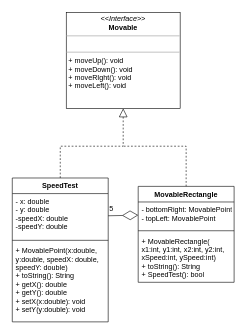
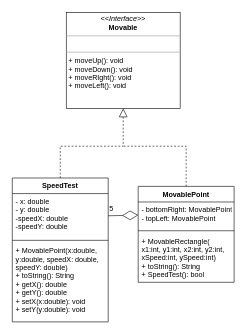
  <mxCell id="0" />
  <mxCell id="1" parent="0" />
  <mxCell id="2" value="&lt;p style=&quot;margin:0px;margin-top:4px;text-align:center;&quot;&gt;&lt;i&gt;&amp;lt;&amp;lt;Interface&amp;gt;&amp;gt;&lt;/i&gt;&lt;br&gt;&lt;b&gt;Movable&lt;/b&gt;&lt;/p&gt;&lt;hr size=&quot;1&quot;&gt;&lt;p style=&quot;margin:0px;margin-left:4px;&quot;&gt;&lt;br&gt;&lt;/p&gt;&lt;hr size=&quot;1&quot;&gt;&lt;p style=&quot;margin:0px;margin-left:4px;&quot;&gt;+ moveUp(): void&lt;br&gt;+ moveDown(): void&lt;/p&gt;&lt;p style=&quot;margin:0px;margin-left:4px;&quot;&gt;+ moveRIght(): void&lt;/p&gt;&lt;p style=&quot;margin:0px;margin-left:4px;&quot;&gt;+ moveLeft(): void&lt;/p&gt;" style="verticalAlign=top;align=left;overflow=fill;fontSize=12;fontFamily=Helvetica;html=1;rounded=0;shadow=0;comic=0;labelBackgroundColor=none;strokeWidth=1" parent="1" vertex="1"><mxGeometry x="110" y="20" width="190" height="160" as="geometry" /></mxCell>
  <mxCell id="3" value="" style="endArrow=block;dashed=1;endFill=0;endSize=12;html=1;rounded=0;entryX=0.5;entryY=1;entryDx=0;entryDy=0;exitDx=0;exitDy=0;startArrow=none;exitX=0.5;exitY=0;" parent="1" source="5" target="2" edge="1"><mxGeometry width="160" relative="1" as="geometry"><mxPoint x="100" y="333" as="sourcePoint" /><mxPoint x="210" y="243" as="targetPoint" /><Array as="points"><mxPoint x="100" y="243" /><mxPoint x="150" y="243" /><mxPoint x="205" y="243" /></Array></mxGeometry></mxCell>
  <mxCell id="4" value="" style="endArrow=none;dashed=1;endFill=0;endSize=12;html=1;rounded=0;entryX=0.5;entryY=0;entryDx=0;entryDy=0;exitX=0.5;exitY=0;exitDx=0;exitDy=0;" parent="1" source="9" edge="1"><mxGeometry width="160" relative="1" as="geometry"><mxPoint x="310" y="333" as="sourcePoint" /><mxPoint x="205" y="243" as="targetPoint" /><Array as="points"><mxPoint x="310" y="243" /></Array></mxGeometry></mxCell>
  <mxCell id="5" value="SpeedTest" style="swimlane;fontStyle=1;align=center;verticalAlign=top;childLayout=stackLayout;horizontal=1;startSize=26;horizontalStack=0;resizeParent=1;resizeParentMax=0;resizeLast=0;collapsible=1;marginBottom=0;" parent="1" vertex="1"><mxGeometry x="20" y="296" width="160" height="240" as="geometry" /></mxCell>
  <mxCell id="6" value="- x: double&#10;- y: double&#10;-speedX: double&#10;-speedY: double" style="text;strokeColor=none;fillColor=none;align=left;verticalAlign=top;spacingLeft=4;spacingRight=4;overflow=hidden;rotatable=0;points=[[0,0.5],[1,0.5]];portConstraint=eastwest;" parent="5" vertex="1"><mxGeometry y="26" width="160" height="74" as="geometry" /></mxCell>
  <mxCell id="7" value="" style="line;strokeWidth=1;fillColor=none;align=left;verticalAlign=middle;spacingTop=-1;spacingLeft=3;spacingRight=3;rotatable=0;labelPosition=right;points=[];portConstraint=eastwest;strokeColor=inherit;" parent="5" vertex="1"><mxGeometry y="100" width="160" height="8" as="geometry" /></mxCell>
  <mxCell id="8" value="+ MovablePoint(x:double,&#10;y:double, speedX: double,&#10;speedY: double)&#10;+ toString(): String&#10;+ getX(): double&#10;+ getY(): double&#10;+ setX(x:double): void&#10;+ setY(y:double): void" style="text;strokeColor=none;fillColor=none;align=left;verticalAlign=top;spacingLeft=4;spacingRight=4;overflow=hidden;rotatable=0;points=[[0,0.5],[1,0.5]];portConstraint=eastwest;" parent="5" vertex="1"><mxGeometry y="108" width="160" height="132" as="geometry" /></mxCell>
- <mxCell id="9" value="MovableRectangle&#10;&#10;" style="swimlane;fontStyle=1;align=center;verticalAlign=top;childLayout=stackLayout;horizontal=1;startSize=26;horizontalStack=0;resizeParent=1;resizeParentMax=0;resizeLast=0;collapsible=1;marginBottom=0;" parent="1" vertex="1"><mxGeometry x="230" y="310" width="160" height="160" as="geometry" /></mxCell>
+ <mxCell id="9" value="MovablePoint&#10;&#10;" style="swimlane;fontStyle=1;align=center;verticalAlign=top;childLayout=stackLayout;horizontal=1;startSize=26;horizontalStack=0;resizeParent=1;resizeParentMax=0;resizeLast=0;collapsible=1;marginBottom=0;" parent="1" vertex="1"><mxGeometry x="230" y="310" width="160" height="160" as="geometry" /></mxCell>
  <mxCell id="10" value="- bottomRight: MovablePoint&#10;- topLeft: MovablePoint" style="text;strokeColor=none;fillColor=none;align=left;verticalAlign=top;spacingLeft=4;spacingRight=4;overflow=hidden;rotatable=0;points=[[0,0.5],[1,0.5]];portConstraint=eastwest;" parent="9" vertex="1"><mxGeometry y="26" width="160" height="44" as="geometry" /></mxCell>
  <mxCell id="11" value="" style="line;strokeWidth=1;fillColor=none;align=left;verticalAlign=middle;spacingTop=-1;spacingLeft=3;spacingRight=3;rotatable=0;labelPosition=right;points=[];portConstraint=eastwest;strokeColor=inherit;" parent="9" vertex="1"><mxGeometry y="70" width="160" height="8" as="geometry" /></mxCell>
  <mxCell id="12" value="+ MovableRectangle(&#10;x1:int, y1:int, x2:int, y2:int,&#10;xSpeed:int, ySpeed:int)&#10;+ toString(): String&#10;+ SpeedTest(): bool" style="text;strokeColor=none;fillColor=none;align=left;verticalAlign=top;spacingLeft=4;spacingRight=4;overflow=hidden;rotatable=0;points=[[0,0.5],[1,0.5]];portConstraint=eastwest;" parent="9" vertex="1"><mxGeometry y="78" width="160" height="82" as="geometry" /></mxCell>
  <mxCell id="13" value="" style="endArrow=diamondThin;endFill=0;endSize=24;html=1;rounded=0;entryX=0;entryY=0.5;entryDx=0;entryDy=0;exitX=1;exitY=0.5;exitDx=0;exitDy=0;" parent="1" source="6" target="10" edge="1"><mxGeometry width="160" relative="1" as="geometry"><mxPoint x="210" y="536" as="sourcePoint" /><mxPoint x="200" y="346" as="targetPoint" /></mxGeometry></mxCell>
  <mxCell id="14" value="5" style="text;html=1;align=center;verticalAlign=middle;resizable=0;points=[];autosize=1;strokeColor=none;fillColor=none;" parent="1" vertex="1"><mxGeometry x="170" y="333" width="30" height="30" as="geometry" /></mxCell>
